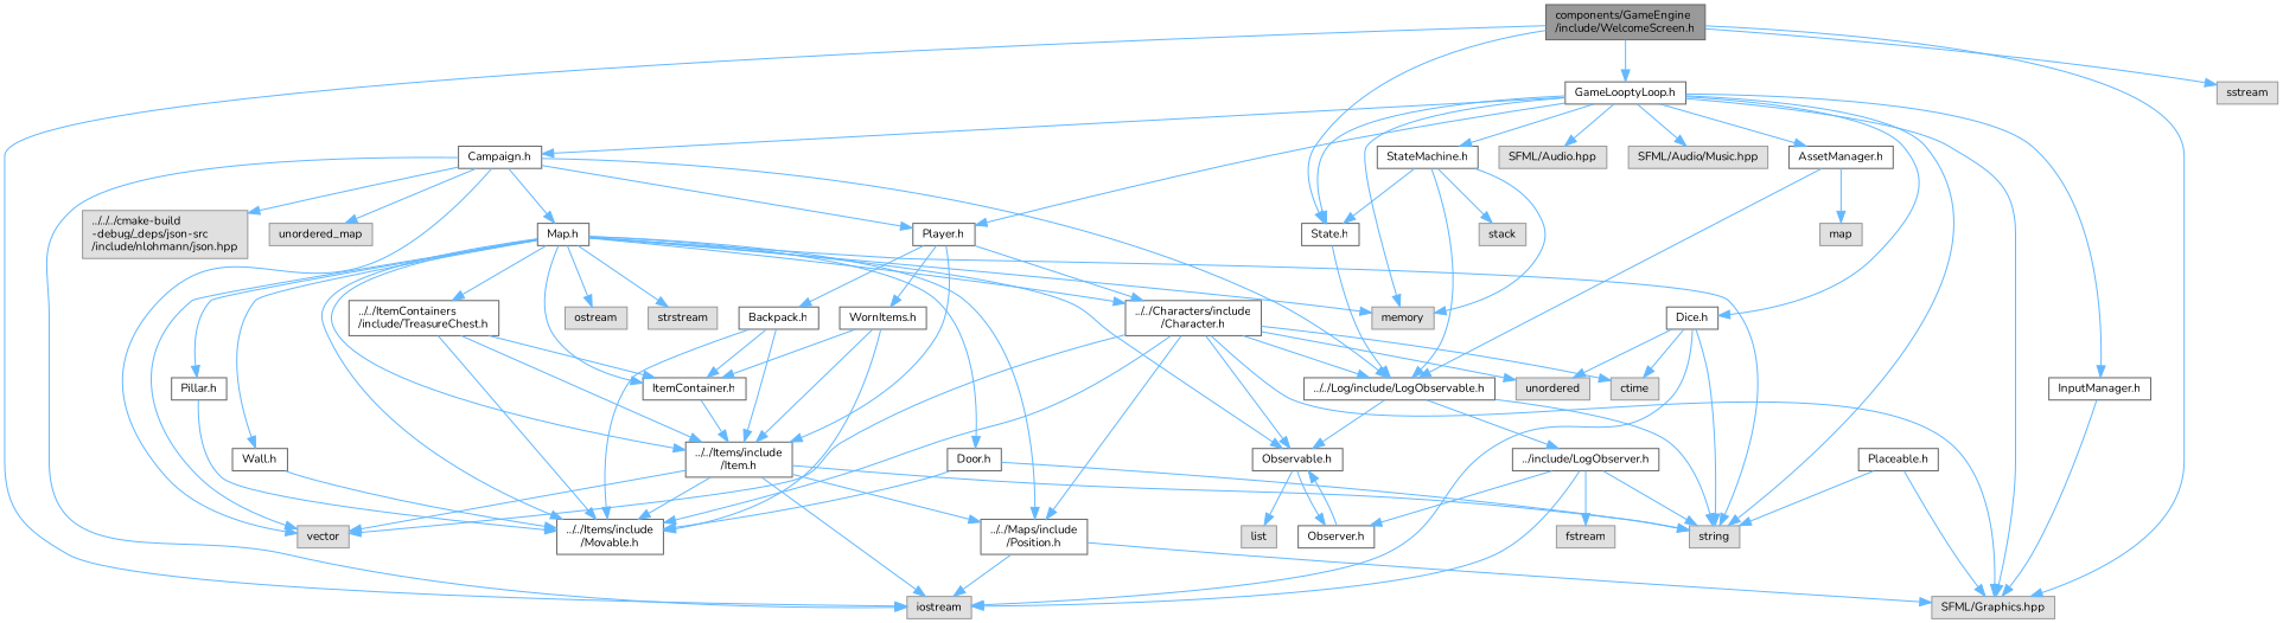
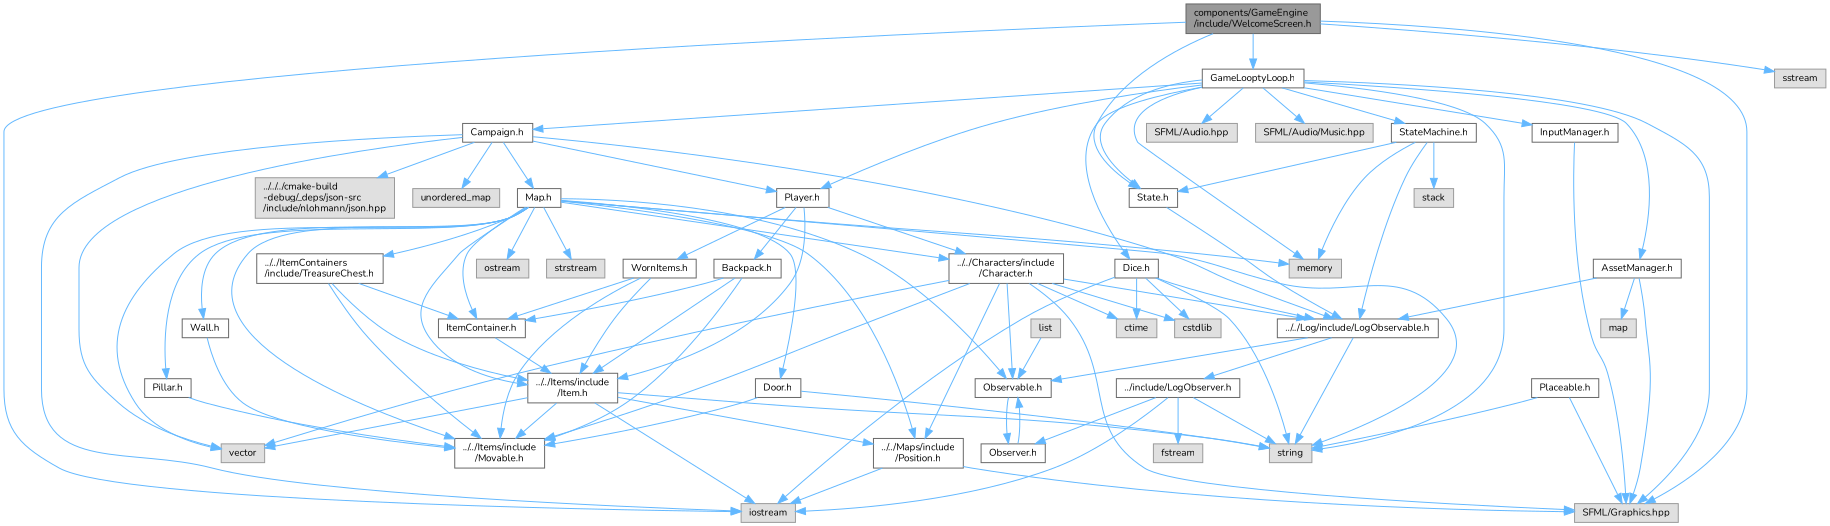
  digraph {
    fontname=Nunito
    node [color=grey40 fillcolor=white fontname=Nunito fontsize=10 shape=box style=filled]
    edge [color=steelblue1 fontname=Nunito fontsize=10 labelfontname=Helvetica labelfontsize=10 style=solid]
    n1 [color=gray40 fillcolor=grey60 fontcolor=black height=0.2 label="components/GameEngine\l/include/WelcomeScreen.h" width=0.4]
    n2 [height=0.2 label="GameLooptyLoop.h" width=0.4]
    n3 [color=grey60 fillcolor="#E0E0E0" height=0.2 label=iostream width=0.4]
    n4 [color=grey60 fillcolor="#E0E0E0" height=0.2 label="SFML/Graphics.hpp" width=0.4]
    n5 [height=0.2 label="State.h" width=0.4]
    n6 [color=grey60 fillcolor="#E0E0E0" height=0.2 label=sstream width=0.4]
    n7 [height=0.2 label="AssetManager.h" width=0.4]
    n8 [color=grey60 fillcolor="#E0E0E0" height=0.2 label=string width=0.4]
    n9 [height=0.2 label="Campaign.h" width=0.4]
    n10 [color=grey60 fillcolor="#E0E0E0" height=0.2 label=memory width=0.4]
    n11 [height=0.2 label="Player.h" width=0.4]
    n12 [height=0.2 label="Dice.h" width=0.4]
    n13 [height=0.2 label="InputManager.h" width=0.4]
    n14 [height=0.2 label="StateMachine.h" width=0.4]
    n15 [color=grey60 fillcolor="#E0E0E0" height=0.2 label="SFML/Audio.hpp" width=0.4]
    n16 [color=grey60 fillcolor="#E0E0E0" height=0.2 label="SFML/Audio/Music.hpp" width=0.4]
    n17 [height=0.2 label="../../Log/include/LogObservable.h" width=0.4]
    n18 [color=grey60 fillcolor="#E0E0E0" height=0.2 label=map width=0.4]
    n19 [height=0.2 label="Map.h" width=0.4]
    n20 [color=grey60 fillcolor="#E0E0E0" height=0.2 label=vector width=0.4]
    n21 [color=grey60 fillcolor="#E0E0E0" height=0.2 label="../../../cmake-build\l-debug/_deps/json-src\l/include/nlohmann/json.hpp" width=0.4]
    n22 [color=grey60 fillcolor="#E0E0E0" height=0.2 label=unordered_map width=0.4]
    n23 [height=0.2 label="../../Characters/include\l/Character.h" width=0.4]
    n24 [height=0.2 label="../../Items/include\l/Item.h" width=0.4]
    n25 [height=0.2 label="Backpack.h" width=0.4]
    n26 [height=0.2 label="WornItems.h" width=0.4]
-   n27 [color=grey60 fillcolor="#E0E0E0" height=0.2 label=unordered width=0.4]
+   n27 [color=grey60 fillcolor="#E0E0E0" height=0.2 label=cstdlib width=0.4]
    n28 [color=grey60 fillcolor="#E0E0E0" height=0.2 label=ctime width=0.4]
    n29 [color=grey60 fillcolor="#E0E0E0" height=0.2 label=stack width=0.4]
    n30 [height=0.2 label="Observable.h" width=0.4]
    n31 [height=0.2 label="../include/LogObserver.h" width=0.4]
    n32 [height=0.2 label="Observer.h" width=0.4]
    n33 [color=grey60 fillcolor="#E0E0E0" height=0.2 label=list width=0.4]
    n34 [color=grey60 fillcolor="#E0E0E0" height=0.2 label=fstream width=0.4]
    n35 [height=0.2 label="../../Items/include\l/Movable.h" width=0.4]
    n36 [height=0.2 label="../../Maps/include\l/Position.h" width=0.4]
    n37 [height=0.2 label="../../ItemContainers\l/include/TreasureChest.h" width=0.4]
    n38 [height=0.2 label="ItemContainer.h" width=0.4]
    n39 [height=0.2 label="Door.h" width=0.4]
    n40 [height=0.2 label="Pillar.h" width=0.4]
    n41 [height=0.2 label="Wall.h" width=0.4]
    n42 [color=grey60 fillcolor="#E0E0E0" height=0.2 label=ostream width=0.4]
    n43 [color=grey60 fillcolor="#E0E0E0" height=0.2 label=strstream width=0.4]
    n44 [height=0.2 label="Placeable.h" width=0.4]
    n1 -> n2
    n1 -> n3
    n1 -> n4
    n1 -> n5
    n1 -> n6
    n2 -> n4
    n2 -> n5
    n2 -> n7
    n2 -> n8
    n2 -> n9
    n2 -> n10
    n2 -> n11
    n2 -> n12
    n2 -> n13
    n2 -> n14
    n2 -> n15
    n2 -> n16
    n5 -> n17
+   n7 -> n4
    n7 -> n17
    n7 -> n18
    n9 -> n3
    n9 -> n11
    n9 -> n17
    n9 -> n19
    n9 -> n20
    n9 -> n21
    n9 -> n22
    n11 -> n23
    n11 -> n24
    n11 -> n25
    n11 -> n26
    n12 -> n3
    n12 -> n8
+   n12 -> n17
    n12 -> n27
    n12 -> n28
    n13 -> n4
    n14 -> n5
    n14 -> n10
    n14 -> n17
    n14 -> n29
    n17 -> n8
    n17 -> n30
    n17 -> n31
    n19 -> n8
    n19 -> n10
    n19 -> n20
    n19 -> n23
    n19 -> n24
    n19 -> n30
    n19 -> n35
    n19 -> n36
    n19 -> n37
    n19 -> n38
    n19 -> n39
    n19 -> n40
    n19 -> n41
    n19 -> n42
    n19 -> n43
    n23 -> n4
    n23 -> n17
    n23 -> n20
    n23 -> n27
    n23 -> n28
    n23 -> n30
    n23 -> n35
    n23 -> n36
    n24 -> n3
    n24 -> n8
    n24 -> n20
    n24 -> n35
    n24 -> n36
    n25 -> n24
    n25 -> n35
    n25 -> n38
    n26 -> n24
    n26 -> n35
    n26 -> n38
    n30 -> n32
-   n30 -> n33
+   n33 -> n30
    n31 -> n3
    n31 -> n8
    n31 -> n32
    n31 -> n34
    n32 -> n30
    n36 -> n3
    n36 -> n4
    n37 -> n24
    n37 -> n35
    n37 -> n38
    n38 -> n24
    n39 -> n8
    n39 -> n35
    n40 -> n35
    n41 -> n35
    n44 -> n4
    n44 -> n8
  }
